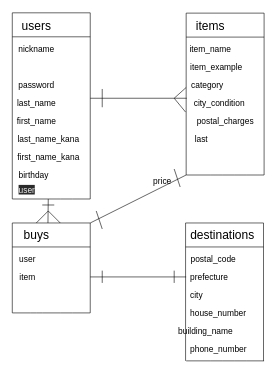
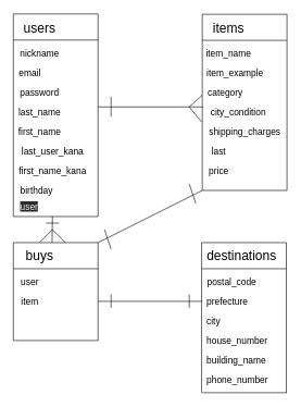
  <mxCell id="0" />
  <mxCell id="1" parent="0" />
  <mxCell id="2" value="" style="endArrow=none;html=1;" edge="1" parent="1"><mxGeometry width="50" height="50" relative="1" as="geometry"><mxPoint x="20" y="20.5" as="sourcePoint" /><mxPoint x="150" y="20.5" as="targetPoint" /><Array as="points"><mxPoint x="20" y="20.5" /></Array></mxGeometry></mxCell>
  <mxCell id="3" value="" style="endArrow=none;html=1;" edge="1" parent="1"><mxGeometry width="50" height="50" relative="1" as="geometry"><mxPoint x="20" y="60.5" as="sourcePoint" /><mxPoint x="150" y="60.5" as="targetPoint" /><Array as="points"><mxPoint x="20" y="60.5" /></Array></mxGeometry></mxCell>
  <mxCell id="4" value="" style="endArrow=none;html=1;" edge="1" parent="1"><mxGeometry width="50" height="50" relative="1" as="geometry"><mxPoint x="20" y="331" as="sourcePoint" /><mxPoint x="150" y="331" as="targetPoint" /><Array as="points"><mxPoint x="20" y="331" /><mxPoint x="110" y="331" /></Array></mxGeometry></mxCell>
  <mxCell id="5" value="users" style="text;html=1;align=center;verticalAlign=middle;resizable=0;points=[];autosize=1;strokeWidth=1;fontSize=20;" vertex="1" parent="1"><mxGeometry x="30" y="25.5" width="60" height="30" as="geometry" /></mxCell>
  <mxCell id="6" value="nickname" style="text;html=1;align=center;verticalAlign=middle;resizable=0;points=[];autosize=1;strokeWidth=1;fontSize=14;" vertex="1" parent="1"><mxGeometry x="20" y="70.5" width="80" height="20" as="geometry" /></mxCell>
  <mxCell id="7" value="" style="endArrow=none;html=1;fontSize=20;" edge="1" parent="1"><mxGeometry width="50" height="50" relative="1" as="geometry"><mxPoint x="20" y="331" as="sourcePoint" /><mxPoint x="20" y="20.5" as="targetPoint" /></mxGeometry></mxCell>
  <mxCell id="8" value="" style="endArrow=none;html=1;fontSize=20;" edge="1" parent="1"><mxGeometry width="50" height="50" relative="1" as="geometry"><mxPoint x="150" y="331" as="sourcePoint" /><mxPoint x="150" y="20.5" as="targetPoint" /></mxGeometry></mxCell>
+ <mxCell id="9" value="email" style="text;html=1;align=center;verticalAlign=middle;resizable=0;points=[];autosize=1;strokeWidth=1;fontSize=14;" vertex="1" parent="1"><mxGeometry x="20" y="100.5" width="50" height="20" as="geometry" /></mxCell>
  <mxCell id="10" value="password" style="text;html=1;align=center;verticalAlign=middle;resizable=0;points=[];autosize=1;strokeWidth=1;fontSize=14;" vertex="1" parent="1"><mxGeometry x="20" y="130.5" width="80" height="20" as="geometry" /></mxCell>
  <mxCell id="11" value="last_name" style="text;html=1;align=center;verticalAlign=middle;resizable=0;points=[];autosize=1;strokeWidth=1;fontSize=14;" vertex="1" parent="1"><mxGeometry x="20" y="160.5" width="80" height="20" as="geometry" /></mxCell>
  <mxCell id="12" value="first_name" style="text;html=1;align=center;verticalAlign=middle;resizable=0;points=[];autosize=1;strokeWidth=1;fontSize=14;" vertex="1" parent="1"><mxGeometry x="20" y="190.5" width="80" height="20" as="geometry" /></mxCell>
  <mxCell id="13" value="first_name_kana" style="text;html=1;align=center;verticalAlign=middle;resizable=0;points=[];autosize=1;strokeWidth=1;fontSize=14;" vertex="1" parent="1"><mxGeometry x="20" y="250.5" width="120" height="20" as="geometry" /></mxCell>
- <mxCell id="14" value="last_name_kana" style="text;html=1;align=center;verticalAlign=middle;resizable=0;points=[];autosize=1;strokeWidth=1;fontSize=14;" vertex="1" parent="1"><mxGeometry x="20" y="220.5" width="120" height="20" as="geometry" /></mxCell>
+ <mxCell id="14" value="last_user_kana" style="text;html=1;align=center;verticalAlign=middle;resizable=0;points=[];autosize=1;strokeWidth=1;fontSize=14;" vertex="1" parent="1"><mxGeometry x="20" y="220.5" width="120" height="20" as="geometry" /></mxCell>
  <mxCell id="15" value="" style="endArrow=none;html=1;" edge="1" parent="1"><mxGeometry width="50" height="50" relative="1" as="geometry"><mxPoint x="310" y="21" as="sourcePoint" /><mxPoint x="440" y="21" as="targetPoint" /><Array as="points"><mxPoint x="310" y="21" /></Array></mxGeometry></mxCell>
  <mxCell id="16" value="" style="endArrow=none;html=1;" edge="1" parent="1"><mxGeometry width="50" height="50" relative="1" as="geometry"><mxPoint x="310" y="61" as="sourcePoint" /><mxPoint x="440" y="61" as="targetPoint" /><Array as="points"><mxPoint x="310" y="61" /></Array></mxGeometry></mxCell>
  <mxCell id="17" value="" style="endArrow=none;html=1;" edge="1" parent="1"><mxGeometry width="50" height="50" relative="1" as="geometry"><mxPoint x="310" y="291" as="sourcePoint" /><mxPoint x="440" y="291" as="targetPoint" /><Array as="points"><mxPoint x="310" y="291" /><mxPoint x="360" y="291" /><mxPoint x="400" y="291" /></Array></mxGeometry></mxCell>
  <mxCell id="18" value="items" style="text;html=1;align=center;verticalAlign=middle;resizable=0;points=[];autosize=1;strokeWidth=1;fontSize=20;" vertex="1" parent="1"><mxGeometry x="320" y="26" width="60" height="30" as="geometry" /></mxCell>
  <mxCell id="19" value="" style="endArrow=none;html=1;fontSize=20;" edge="1" parent="1"><mxGeometry width="50" height="50" relative="1" as="geometry"><mxPoint x="310" y="291" as="sourcePoint" /><mxPoint x="310" y="21" as="targetPoint" /></mxGeometry></mxCell>
  <mxCell id="20" value="" style="endArrow=none;html=1;fontSize=20;" edge="1" parent="1"><mxGeometry width="50" height="50" relative="1" as="geometry"><mxPoint x="440" y="291" as="sourcePoint" /><mxPoint x="440" y="21" as="targetPoint" /></mxGeometry></mxCell>
  <mxCell id="21" value="item_name" style="text;html=1;align=center;verticalAlign=middle;resizable=0;points=[];autosize=1;strokeWidth=1;fontSize=14;" vertex="1" parent="1"><mxGeometry x="310" y="70.5" width="80" height="20" as="geometry" /></mxCell>
  <mxCell id="22" value="item_example" style="text;html=1;align=center;verticalAlign=middle;resizable=0;points=[];autosize=1;strokeWidth=1;fontSize=14;" vertex="1" parent="1"><mxGeometry x="310" y="100.5" width="100" height="20" as="geometry" /></mxCell>
  <mxCell id="23" value="category" style="text;html=1;align=center;verticalAlign=middle;resizable=0;points=[];autosize=1;strokeWidth=1;fontSize=14;" vertex="1" parent="1"><mxGeometry x="310" y="130.5" width="70" height="20" as="geometry" /></mxCell>
  <mxCell id="24" value="city_condition" style="text;html=1;align=center;verticalAlign=middle;resizable=0;points=[];autosize=1;strokeWidth=1;fontSize=14;" vertex="1" parent="1"><mxGeometry x="310" y="160.5" width="110" height="20" as="geometry" /></mxCell>
  <mxCell id="25" value="last" style="text;html=1;align=center;verticalAlign=middle;resizable=0;points=[];autosize=1;strokeWidth=1;fontSize=14;" vertex="1" parent="1"><mxGeometry x="315" y="220.5" width="40" height="20" as="geometry" /></mxCell>
- <mxCell id="26" value="postal_charges" style="text;html=1;align=center;verticalAlign=middle;resizable=0;points=[];autosize=1;strokeWidth=1;fontSize=14;" vertex="1" parent="1"><mxGeometry x="310" y="190.5" width="130" height="20" as="geometry" /></mxCell>
+ <mxCell id="26" value="shipping_charges" style="text;html=1;align=center;verticalAlign=middle;resizable=0;points=[];autosize=1;strokeWidth=1;fontSize=14;" vertex="1" parent="1"><mxGeometry x="310" y="190.5" width="130" height="20" as="geometry" /></mxCell>
  <mxCell id="27" value="" style="endArrow=none;html=1;fontSize=14;entryX=0.009;entryY=0.125;entryDx=0;entryDy=0;entryPerimeter=0;" edge="1" parent="1" target="24"><mxGeometry width="50" height="50" relative="1" as="geometry"><mxPoint x="150" y="163" as="sourcePoint" /><mxPoint x="290" y="161" as="targetPoint" /></mxGeometry></mxCell>
  <mxCell id="28" value="" style="endArrow=none;html=1;fontSize=14;" edge="1" parent="1"><mxGeometry width="50" height="50" relative="1" as="geometry"><mxPoint x="290" y="163" as="sourcePoint" /><mxPoint x="310" y="145" as="targetPoint" /></mxGeometry></mxCell>
  <mxCell id="29" value="" style="endArrow=none;html=1;fontSize=14;exitX=-0.009;exitY=1.175;exitDx=0;exitDy=0;exitPerimeter=0;" edge="1" parent="1"><mxGeometry width="50" height="50" relative="1" as="geometry"><mxPoint x="309.01" y="186" as="sourcePoint" /><mxPoint x="290" y="163" as="targetPoint" /></mxGeometry></mxCell>
  <mxCell id="30" value="" style="endArrow=none;html=1;fontSize=14;" edge="1" parent="1"><mxGeometry width="50" height="50" relative="1" as="geometry"><mxPoint x="170" y="178" as="sourcePoint" /><mxPoint x="170" y="147.5" as="targetPoint" /></mxGeometry></mxCell>
  <mxCell id="31" value="" style="endArrow=none;html=1;" edge="1" parent="1"><mxGeometry width="50" height="50" relative="1" as="geometry"><mxPoint x="20" y="371" as="sourcePoint" /><mxPoint x="150" y="371" as="targetPoint" /><Array as="points"><mxPoint x="20" y="371" /></Array></mxGeometry></mxCell>
  <mxCell id="32" value="" style="endArrow=none;html=1;" edge="1" parent="1"><mxGeometry width="50" height="50" relative="1" as="geometry"><mxPoint x="20" y="411" as="sourcePoint" /><mxPoint x="150" y="411" as="targetPoint" /><Array as="points"><mxPoint x="20" y="411" /></Array></mxGeometry></mxCell>
  <mxCell id="33" value="" style="endArrow=none;html=1;" edge="1" parent="1"><mxGeometry width="50" height="50" relative="1" as="geometry"><mxPoint x="20" y="521" as="sourcePoint" /><mxPoint x="150" y="521" as="targetPoint" /><Array as="points"><mxPoint x="20" y="521" /><mxPoint x="60" y="521" /><mxPoint x="110" y="521" /></Array></mxGeometry></mxCell>
  <mxCell id="34" value="buys" style="text;html=1;align=center;verticalAlign=middle;resizable=0;points=[];autosize=1;strokeWidth=1;fontSize=20;" vertex="1" parent="1"><mxGeometry x="30" y="376" width="60" height="30" as="geometry" /></mxCell>
  <mxCell id="35" value="" style="endArrow=none;html=1;fontSize=20;" edge="1" parent="1"><mxGeometry width="50" height="50" relative="1" as="geometry"><mxPoint x="20" y="521" as="sourcePoint" /><mxPoint x="20" y="371" as="targetPoint" /></mxGeometry></mxCell>
  <mxCell id="36" value="" style="endArrow=none;html=1;fontSize=20;" edge="1" parent="1"><mxGeometry width="50" height="50" relative="1" as="geometry"><mxPoint x="150" y="521" as="sourcePoint" /><mxPoint x="150" y="371" as="targetPoint" /></mxGeometry></mxCell>
- <mxCell id="37" value="price" style="text;html=1;align=center;verticalAlign=middle;resizable=0;points=[];autosize=1;strokeWidth=1;fontSize=14;" vertex="1" parent="1"><mxGeometry x="245" y="291" width="50" height="20" as="geometry" /></mxCell>
+ <mxCell id="37" value="price" style="text;html=1;align=center;verticalAlign=middle;resizable=0;points=[];autosize=1;strokeWidth=1;fontSize=14;" vertex="1" parent="1"><mxGeometry x="310" y="251" width="50" height="20" as="geometry" /></mxCell>
  <mxCell id="38" value="" style="endArrow=none;html=1;fontSize=14;" edge="1" parent="1"><mxGeometry width="50" height="50" relative="1" as="geometry"><mxPoint x="79.5" y="371" as="sourcePoint" /><mxPoint x="80" y="331" as="targetPoint" /></mxGeometry></mxCell>
  <mxCell id="39" value="" style="endArrow=none;html=1;fontSize=14;" edge="1" parent="1"><mxGeometry width="50" height="50" relative="1" as="geometry"><mxPoint x="60" y="371" as="sourcePoint" /><mxPoint x="80" y="351" as="targetPoint" /></mxGeometry></mxCell>
  <mxCell id="40" value="" style="endArrow=none;html=1;fontSize=14;" edge="1" parent="1"><mxGeometry width="50" height="50" relative="1" as="geometry"><mxPoint x="100" y="371" as="sourcePoint" /><mxPoint x="80" y="351" as="targetPoint" /></mxGeometry></mxCell>
  <mxCell id="41" value="" style="endArrow=none;html=1;" edge="1" parent="1"><mxGeometry width="50" height="50" relative="1" as="geometry"><mxPoint x="309" y="371" as="sourcePoint" /><mxPoint x="439" y="371" as="targetPoint" /><Array as="points"><mxPoint x="309" y="371" /></Array></mxGeometry></mxCell>
  <mxCell id="42" value="" style="endArrow=none;html=1;" edge="1" parent="1"><mxGeometry width="50" height="50" relative="1" as="geometry"><mxPoint x="309" y="411" as="sourcePoint" /><mxPoint x="439" y="411" as="targetPoint" /><Array as="points"><mxPoint x="309" y="411" /></Array></mxGeometry></mxCell>
  <mxCell id="43" value="" style="endArrow=none;html=1;" edge="1" parent="1"><mxGeometry width="50" height="50" relative="1" as="geometry"><mxPoint x="310" y="601" as="sourcePoint" /><mxPoint x="440" y="601" as="targetPoint" /><Array as="points"><mxPoint x="310" y="601" /><mxPoint x="360" y="601" /><mxPoint x="400" y="601" /></Array></mxGeometry></mxCell>
  <mxCell id="44" value="destinations" style="text;html=1;align=center;verticalAlign=middle;resizable=0;points=[];autosize=1;strokeWidth=1;fontSize=20;" vertex="1" parent="1"><mxGeometry x="310" y="376" width="120" height="30" as="geometry" /></mxCell>
  <mxCell id="45" value="postal_code" style="text;html=1;align=center;verticalAlign=middle;resizable=0;points=[];autosize=1;strokeWidth=1;fontSize=14;" vertex="1" parent="1"><mxGeometry x="310" y="421" width="90" height="20" as="geometry" /></mxCell>
  <mxCell id="46" value="" style="endArrow=none;html=1;fontSize=20;" edge="1" parent="1"><mxGeometry width="50" height="50" relative="1" as="geometry"><mxPoint x="309" y="601" as="sourcePoint" /><mxPoint x="309" y="371" as="targetPoint" /></mxGeometry></mxCell>
  <mxCell id="47" value="" style="endArrow=none;html=1;fontSize=20;" edge="1" parent="1"><mxGeometry width="50" height="50" relative="1" as="geometry"><mxPoint x="439" y="601" as="sourcePoint" /><mxPoint x="439" y="371" as="targetPoint" /></mxGeometry></mxCell>
  <mxCell id="48" value="prefecture" style="text;html=1;align=left;verticalAlign=middle;resizable=0;points=[];autosize=1;strokeWidth=1;fontSize=14;labelPosition=center;verticalLabelPosition=middle;" vertex="1" parent="1"><mxGeometry x="315" y="451" width="80" height="20" as="geometry" /></mxCell>
  <mxCell id="49" value="city" style="text;html=1;align=left;verticalAlign=middle;resizable=0;points=[];autosize=1;strokeWidth=1;fontSize=14;labelPosition=center;verticalLabelPosition=middle;" vertex="1" parent="1"><mxGeometry x="315" y="480.5" width="40" height="20" as="geometry" /></mxCell>
  <mxCell id="50" value="house_number" style="text;html=1;align=left;verticalAlign=middle;resizable=0;points=[];autosize=1;strokeWidth=1;fontSize=14;labelPosition=center;verticalLabelPosition=middle;" vertex="1" parent="1"><mxGeometry x="315" y="510.5" width="110" height="20" as="geometry" /></mxCell>
- <mxCell id="51" value="building_name" style="text;html=1;align=left;verticalAlign=middle;resizable=0;points=[];autosize=1;strokeWidth=1;fontSize=14;labelPosition=center;verticalLabelPosition=middle;" vertex="1" parent="1"><mxGeometry x="295" y="540.5" width="110" height="20" as="geometry" /></mxCell>
+ <mxCell id="51" value="building_name" style="text;html=1;align=left;verticalAlign=middle;resizable=0;points=[];autosize=1;strokeWidth=1;fontSize=14;labelPosition=center;verticalLabelPosition=middle;" vertex="1" parent="1"><mxGeometry x="315" y="540.5" width="110" height="20" as="geometry" /></mxCell>
  <mxCell id="52" value="phone_number" style="text;html=1;align=left;verticalAlign=middle;resizable=0;points=[];autosize=1;strokeWidth=1;fontSize=14;labelPosition=center;verticalLabelPosition=middle;" vertex="1" parent="1"><mxGeometry x="315" y="570.5" width="110" height="20" as="geometry" /></mxCell>
  <mxCell id="53" value="" style="endArrow=none;html=1;fontSize=14;" edge="1" parent="1"><mxGeometry width="50" height="50" relative="1" as="geometry"><mxPoint x="150" y="461" as="sourcePoint" /><mxPoint x="310" y="461" as="targetPoint" /></mxGeometry></mxCell>
  <mxCell id="54" value="" style="endArrow=none;html=1;fontSize=14;" edge="1" parent="1"><mxGeometry width="50" height="50" relative="1" as="geometry"><mxPoint x="290" y="471" as="sourcePoint" /><mxPoint x="290" y="450.5" as="targetPoint" /></mxGeometry></mxCell>
  <mxCell id="55" value="" style="endArrow=none;html=1;fontSize=14;" edge="1" parent="1"><mxGeometry width="50" height="50" relative="1" as="geometry"><mxPoint x="170" y="471" as="sourcePoint" /><mxPoint x="170" y="450.5" as="targetPoint" /></mxGeometry></mxCell>
  <mxCell id="56" value="" style="endArrow=none;html=1;fontSize=14;" edge="1" parent="1"><mxGeometry width="50" height="50" relative="1" as="geometry"><mxPoint x="150" y="371" as="sourcePoint" /><mxPoint x="310" y="291" as="targetPoint" /></mxGeometry></mxCell>
  <mxCell id="57" value="" style="endArrow=none;html=1;fontSize=14;" edge="1" parent="1"><mxGeometry width="50" height="50" relative="1" as="geometry"><mxPoint x="300" y="311" as="sourcePoint" /><mxPoint x="290" y="281" as="targetPoint" /></mxGeometry></mxCell>
  <mxCell id="58" value="" style="endArrow=none;html=1;fontSize=14;" edge="1" parent="1"><mxGeometry width="50" height="50" relative="1" as="geometry"><mxPoint x="170" y="381" as="sourcePoint" /><mxPoint x="160" y="351" as="targetPoint" /></mxGeometry></mxCell>
  <mxCell id="59" value="birthday" style="text;html=1;align=left;verticalAlign=middle;resizable=0;points=[];autosize=1;strokeWidth=1;fontSize=14;" vertex="1" parent="1"><mxGeometry x="29" y="281" width="70" height="20" as="geometry" /></mxCell>
  <mxCell id="60" value="" style="endArrow=none;html=1;fontSize=14;" edge="1" parent="1"><mxGeometry width="50" height="50" relative="1" as="geometry"><mxPoint x="70" y="341" as="sourcePoint" /><mxPoint x="90" y="341" as="targetPoint" /></mxGeometry></mxCell>
  <mxCell id="61" value="user" style="text;html=1;align=center;verticalAlign=middle;resizable=0;points=[];autosize=1;fontSize=14;" vertex="1" parent="1"><mxGeometry x="25" y="421" width="40" height="20" as="geometry" /></mxCell>
  <mxCell id="62" value="item" style="text;html=1;align=center;verticalAlign=middle;resizable=0;points=[];autosize=1;fontSize=14;" vertex="1" parent="1"><mxGeometry x="25" y="451" width="40" height="20" as="geometry" /></mxCell>
  <mxCell id="63" value="&lt;meta charset=&quot;utf-8&quot;&gt;&lt;span style=&quot;color: rgb(240, 240, 240); font-family: helvetica; font-size: 14px; font-style: normal; font-weight: 400; letter-spacing: normal; text-align: center; text-indent: 0px; text-transform: none; word-spacing: 0px; background-color: rgb(42, 42, 42); display: inline; float: none;&quot;&gt;user&lt;/span&gt;" style="text;whiteSpace=wrap;html=1;fontSize=14;" vertex="1" parent="1"><mxGeometry x="29" y="301" width="50" height="30" as="geometry" /></mxCell>
